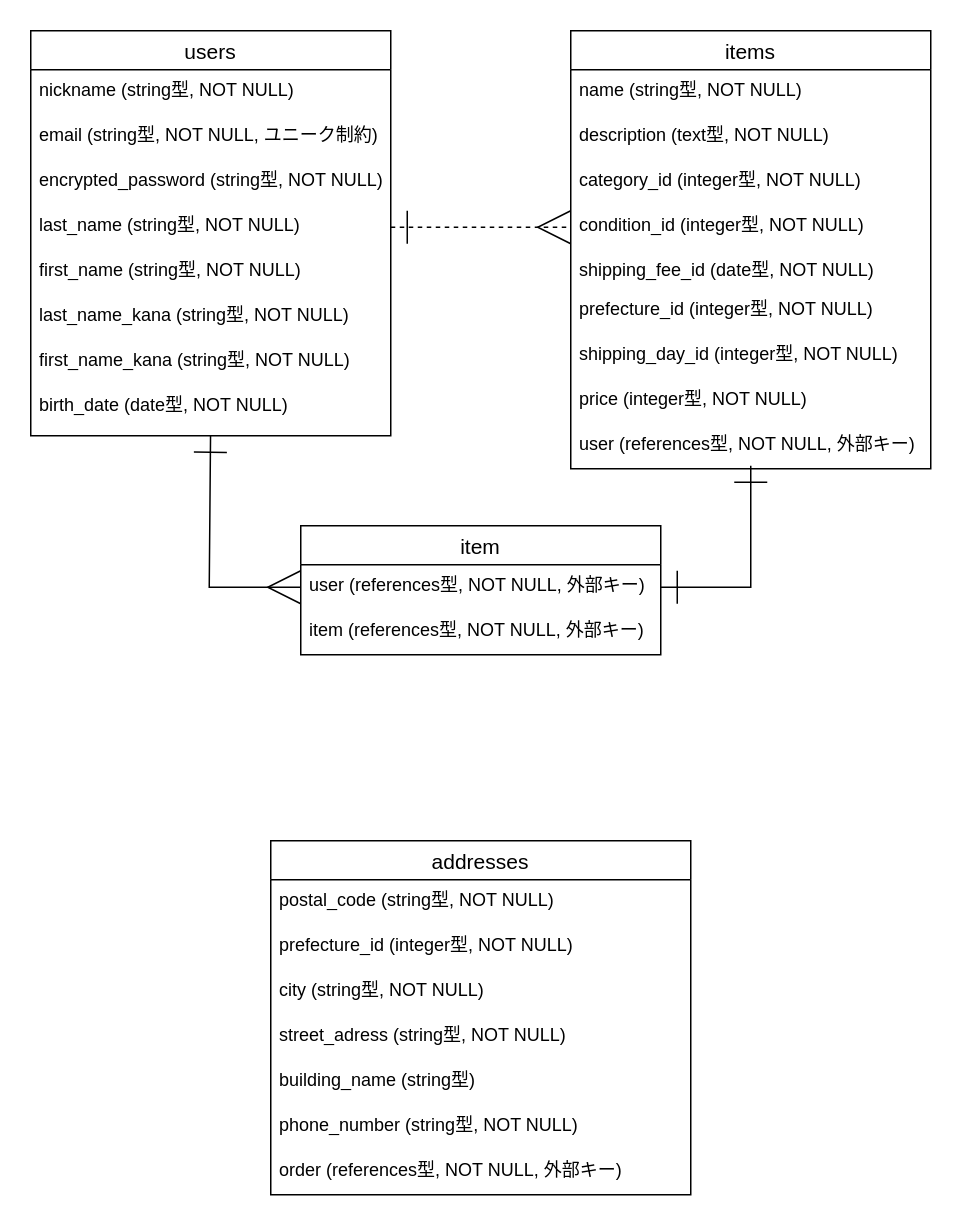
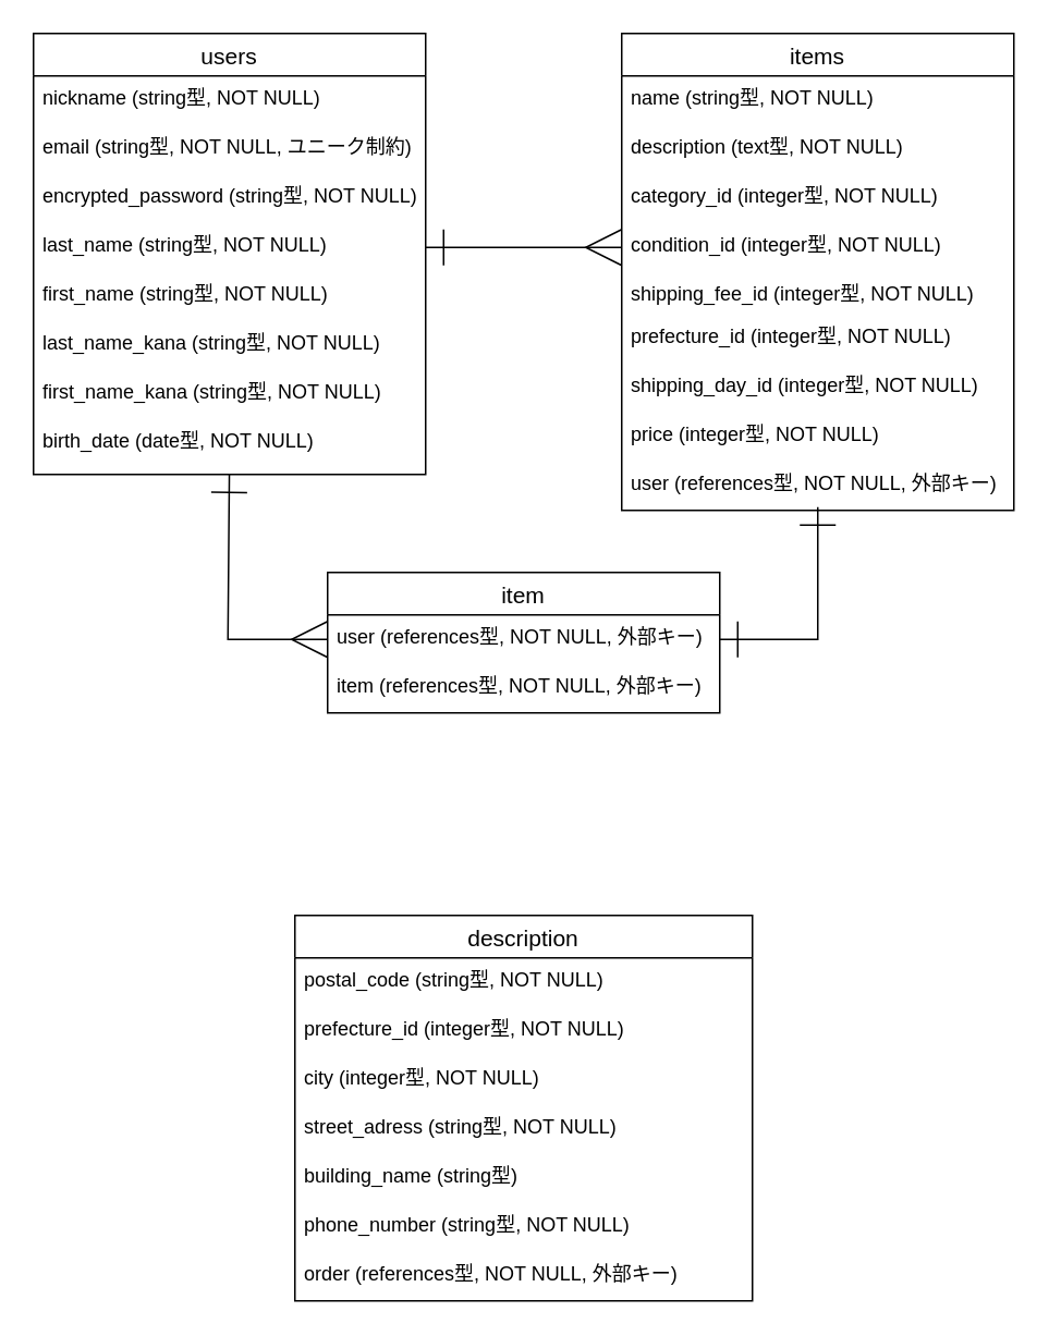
  <mxCell id="0" />
  <mxCell id="1" parent="0" />
  <mxCell id="2" value="users" style="swimlane;fontStyle=0;childLayout=stackLayout;horizontal=1;startSize=26;horizontalStack=0;resizeParent=1;resizeParentMax=0;resizeLast=0;collapsible=1;marginBottom=0;align=center;fontSize=14;" vertex="1" parent="1"><mxGeometry x="20" y="20" width="240" height="270" as="geometry" /></mxCell>
  <mxCell id="3" value="nickname (string型, NOT NULL)" style="text;strokeColor=none;fillColor=none;spacingLeft=4;spacingRight=4;overflow=hidden;rotatable=0;points=[[0,0.5],[1,0.5]];portConstraint=eastwest;fontSize=12;whiteSpace=wrap;html=1;" vertex="1" parent="2"><mxGeometry y="26" width="240" height="30" as="geometry" /></mxCell>
  <mxCell id="4" value="email (string型, NOT NULL, ユニーク制約)" style="text;strokeColor=none;fillColor=none;spacingLeft=4;spacingRight=4;overflow=hidden;rotatable=0;points=[[0,0.5],[1,0.5]];portConstraint=eastwest;fontSize=12;whiteSpace=wrap;html=1;" vertex="1" parent="2"><mxGeometry y="56" width="240" height="30" as="geometry" /></mxCell>
  <mxCell id="5" value="encrypted_password (string型, NOT NULL)" style="text;strokeColor=none;fillColor=none;spacingLeft=4;spacingRight=4;overflow=hidden;rotatable=0;points=[[0,0.5],[1,0.5]];portConstraint=eastwest;fontSize=12;whiteSpace=wrap;html=1;" vertex="1" parent="2"><mxGeometry y="86" width="240" height="30" as="geometry" /></mxCell>
  <mxCell id="6" value="last_name (string型, NOT NULL)" style="text;strokeColor=none;fillColor=none;spacingLeft=4;spacingRight=4;overflow=hidden;rotatable=0;points=[[0,0.5],[1,0.5]];portConstraint=eastwest;fontSize=12;whiteSpace=wrap;html=1;" vertex="1" parent="2"><mxGeometry y="116" width="240" height="30" as="geometry" /></mxCell>
  <mxCell id="7" value="first_name&amp;nbsp;&lt;span style=&quot;color: rgb(0, 0, 0);&quot;&gt;(string型, NOT NULL)&lt;/span&gt;" style="text;strokeColor=none;fillColor=none;spacingLeft=4;spacingRight=4;overflow=hidden;rotatable=0;points=[[0,0.5],[1,0.5]];portConstraint=eastwest;fontSize=12;whiteSpace=wrap;html=1;" vertex="1" parent="2"><mxGeometry y="146" width="240" height="30" as="geometry" /></mxCell>
  <mxCell id="8" value="last_name_kana&amp;nbsp;&lt;span style=&quot;color: rgb(0, 0, 0);&quot;&gt;(string型, NOT NULL)&lt;/span&gt;" style="text;strokeColor=none;fillColor=none;spacingLeft=4;spacingRight=4;overflow=hidden;rotatable=0;points=[[0,0.5],[1,0.5]];portConstraint=eastwest;fontSize=12;whiteSpace=wrap;html=1;" vertex="1" parent="2"><mxGeometry y="176" width="240" height="30" as="geometry" /></mxCell>
  <mxCell id="9" value="first_name_kana&amp;nbsp;&lt;span style=&quot;color: rgb(0, 0, 0);&quot;&gt;(string型, NOT NULL)&lt;/span&gt;" style="text;strokeColor=none;fillColor=none;spacingLeft=4;spacingRight=4;overflow=hidden;rotatable=0;points=[[0,0.5],[1,0.5]];portConstraint=eastwest;fontSize=12;whiteSpace=wrap;html=1;" vertex="1" parent="2"><mxGeometry y="206" width="240" height="30" as="geometry" /></mxCell>
  <mxCell id="10" value="birth_date&amp;nbsp;&lt;span style=&quot;color: rgb(0, 0, 0);&quot;&gt;(date型, NOT NULL)&lt;/span&gt;" style="text;strokeColor=none;fillColor=none;spacingLeft=4;spacingRight=4;overflow=hidden;rotatable=0;points=[[0,0.5],[1,0.5]];portConstraint=eastwest;fontSize=12;whiteSpace=wrap;html=1;" vertex="1" parent="2"><mxGeometry y="236" width="240" height="34" as="geometry" /></mxCell>
  <mxCell id="11" value="items" style="swimlane;fontStyle=0;childLayout=stackLayout;horizontal=1;startSize=26;horizontalStack=0;resizeParent=1;resizeParentMax=0;resizeLast=0;collapsible=1;marginBottom=0;align=center;fontSize=14;" vertex="1" parent="1"><mxGeometry x="380" y="20" width="240" height="292" as="geometry" /></mxCell>
  <mxCell id="12" value="name&amp;nbsp;&lt;span style=&quot;color: rgb(0, 0, 0);&quot;&gt;(string型, NOT NULL)&lt;/span&gt;" style="text;strokeColor=none;fillColor=none;spacingLeft=4;spacingRight=4;overflow=hidden;rotatable=0;points=[[0,0.5],[1,0.5]];portConstraint=eastwest;fontSize=12;whiteSpace=wrap;html=1;" vertex="1" parent="11"><mxGeometry y="26" width="240" height="30" as="geometry" /></mxCell>
  <mxCell id="13" value="description&amp;nbsp;&lt;span style=&quot;color: rgb(0, 0, 0);&quot;&gt;(text型, NOT NULL)&lt;/span&gt;" style="text;strokeColor=none;fillColor=none;spacingLeft=4;spacingRight=4;overflow=hidden;rotatable=0;points=[[0,0.5],[1,0.5]];portConstraint=eastwest;fontSize=12;whiteSpace=wrap;html=1;" vertex="1" parent="11"><mxGeometry y="56" width="240" height="30" as="geometry" /></mxCell>
  <mxCell id="14" value="category_id&amp;nbsp;&lt;span style=&quot;color: rgb(0, 0, 0);&quot;&gt;(integer型, NOT NULL)&lt;/span&gt;" style="text;strokeColor=none;fillColor=none;spacingLeft=4;spacingRight=4;overflow=hidden;rotatable=0;points=[[0,0.5],[1,0.5]];portConstraint=eastwest;fontSize=12;whiteSpace=wrap;html=1;" vertex="1" parent="11"><mxGeometry y="86" width="240" height="30" as="geometry" /></mxCell>
  <mxCell id="15" value="condition_id&amp;nbsp;&lt;span style=&quot;color: rgb(0, 0, 0);&quot;&gt;(integer型, NOT NULL)&lt;/span&gt;" style="text;strokeColor=none;fillColor=none;spacingLeft=4;spacingRight=4;overflow=hidden;rotatable=0;points=[[0,0.5],[1,0.5]];portConstraint=eastwest;fontSize=12;whiteSpace=wrap;html=1;" vertex="1" parent="11"><mxGeometry y="116" width="240" height="30" as="geometry" /></mxCell>
- <mxCell id="16" value="shipping_fee_id&amp;nbsp;&lt;span style=&quot;color: rgb(0, 0, 0);&quot;&gt;(date型, NOT NULL)&lt;/span&gt;" style="text;strokeColor=none;fillColor=none;spacingLeft=4;spacingRight=4;overflow=hidden;rotatable=0;points=[[0,0.5],[1,0.5]];portConstraint=eastwest;fontSize=12;whiteSpace=wrap;html=1;" vertex="1" parent="11"><mxGeometry y="146" width="240" height="26" as="geometry" /></mxCell>
+ <mxCell id="16" value="shipping_fee_id&amp;nbsp;&lt;span style=&quot;color: rgb(0, 0, 0);&quot;&gt;(integer型, NOT NULL)&lt;/span&gt;" style="text;strokeColor=none;fillColor=none;spacingLeft=4;spacingRight=4;overflow=hidden;rotatable=0;points=[[0,0.5],[1,0.5]];portConstraint=eastwest;fontSize=12;whiteSpace=wrap;html=1;" vertex="1" parent="11"><mxGeometry y="146" width="240" height="26" as="geometry" /></mxCell>
  <mxCell id="17" value="prefecture_id&amp;nbsp;&lt;span style=&quot;color: rgb(0, 0, 0);&quot;&gt;(integer型, NOT NULL)&lt;/span&gt;" style="text;strokeColor=none;fillColor=none;spacingLeft=4;spacingRight=4;overflow=hidden;rotatable=0;points=[[0,0.5],[1,0.5]];portConstraint=eastwest;fontSize=12;whiteSpace=wrap;html=1;" vertex="1" parent="11"><mxGeometry y="172" width="240" height="30" as="geometry" /></mxCell>
  <mxCell id="18" value="shipping_day_id&amp;nbsp;&lt;span style=&quot;color: rgb(0, 0, 0);&quot;&gt;(integer型, NOT NULL)&lt;/span&gt;" style="text;strokeColor=none;fillColor=none;spacingLeft=4;spacingRight=4;overflow=hidden;rotatable=0;points=[[0,0.5],[1,0.5]];portConstraint=eastwest;fontSize=12;whiteSpace=wrap;html=1;" vertex="1" parent="11"><mxGeometry y="202" width="240" height="30" as="geometry" /></mxCell>
  <mxCell id="19" value="price&amp;nbsp;&lt;span style=&quot;color: rgb(0, 0, 0);&quot;&gt;(integer型, NOT NULL)&lt;/span&gt;" style="text;strokeColor=none;fillColor=none;spacingLeft=4;spacingRight=4;overflow=hidden;rotatable=0;points=[[0,0.5],[1,0.5]];portConstraint=eastwest;fontSize=12;whiteSpace=wrap;html=1;" vertex="1" parent="11"><mxGeometry y="232" width="240" height="30" as="geometry" /></mxCell>
  <mxCell id="20" value="user (references型, NOT NULL, 外部キー)" style="text;strokeColor=none;fillColor=none;spacingLeft=4;spacingRight=4;overflow=hidden;rotatable=0;points=[[0,0.5],[1,0.5]];portConstraint=eastwest;fontSize=12;whiteSpace=wrap;html=1;" vertex="1" parent="11"><mxGeometry y="262" width="240" height="30" as="geometry" /></mxCell>
  <mxCell id="21" value="item" style="swimlane;fontStyle=0;childLayout=stackLayout;horizontal=1;startSize=26;horizontalStack=0;resizeParent=1;resizeParentMax=0;resizeLast=0;collapsible=1;marginBottom=0;align=center;fontSize=14;" vertex="1" parent="1"><mxGeometry x="200" y="350" width="240" height="86" as="geometry" /></mxCell>
  <mxCell id="22" value="user&lt;span style=&quot;color: rgb(0, 0, 0);&quot;&gt;&amp;nbsp;(references型, NOT NULL, 外部キー)&lt;/span&gt;" style="text;strokeColor=none;fillColor=none;spacingLeft=4;spacingRight=4;overflow=hidden;rotatable=0;points=[[0,0.5],[1,0.5]];portConstraint=eastwest;fontSize=12;whiteSpace=wrap;html=1;" vertex="1" parent="21"><mxGeometry y="26" width="240" height="30" as="geometry" /></mxCell>
  <mxCell id="23" value="item&lt;span style=&quot;color: rgb(0, 0, 0);&quot;&gt;&amp;nbsp;(references型, NOT NULL, 外部キー)&lt;/span&gt;" style="text;strokeColor=none;fillColor=none;spacingLeft=4;spacingRight=4;overflow=hidden;rotatable=0;points=[[0,0.5],[1,0.5]];portConstraint=eastwest;fontSize=12;whiteSpace=wrap;html=1;" vertex="1" parent="21"><mxGeometry y="56" width="240" height="30" as="geometry" /></mxCell>
- <mxCell id="24" value="addresses" style="swimlane;fontStyle=0;childLayout=stackLayout;horizontal=1;startSize=26;horizontalStack=0;resizeParent=1;resizeParentMax=0;resizeLast=0;collapsible=1;marginBottom=0;align=center;fontSize=14;" vertex="1" parent="1"><mxGeometry x="180" y="560" width="280" height="236" as="geometry" /></mxCell>
+ <mxCell id="24" value="description" style="swimlane;fontStyle=0;childLayout=stackLayout;horizontal=1;startSize=26;horizontalStack=0;resizeParent=1;resizeParentMax=0;resizeLast=0;collapsible=1;marginBottom=0;align=center;fontSize=14;" vertex="1" parent="1"><mxGeometry x="180" y="560" width="280" height="236" as="geometry" /></mxCell>
  <mxCell id="25" value="postal_code&amp;nbsp;&lt;span style=&quot;color: rgb(0, 0, 0);&quot;&gt;(string型, NOT NULL)&lt;/span&gt;" style="text;strokeColor=none;fillColor=none;spacingLeft=4;spacingRight=4;overflow=hidden;rotatable=0;points=[[0,0.5],[1,0.5]];portConstraint=eastwest;fontSize=12;whiteSpace=wrap;html=1;" vertex="1" parent="24"><mxGeometry y="26" width="280" height="30" as="geometry" /></mxCell>
  <mxCell id="26" value="prefecture_id&amp;nbsp;&lt;span style=&quot;color: rgb(0, 0, 0);&quot;&gt;(integer型, NOT NULL)&lt;/span&gt;" style="text;strokeColor=none;fillColor=none;spacingLeft=4;spacingRight=4;overflow=hidden;rotatable=0;points=[[0,0.5],[1,0.5]];portConstraint=eastwest;fontSize=12;whiteSpace=wrap;html=1;" vertex="1" parent="24"><mxGeometry y="56" width="280" height="30" as="geometry" /></mxCell>
- <mxCell id="27" value="city&amp;nbsp;&lt;span style=&quot;color: rgb(0, 0, 0);&quot;&gt;(string型, NOT NULL)&lt;/span&gt;" style="text;strokeColor=none;fillColor=none;spacingLeft=4;spacingRight=4;overflow=hidden;rotatable=0;points=[[0,0.5],[1,0.5]];portConstraint=eastwest;fontSize=12;whiteSpace=wrap;html=1;" vertex="1" parent="24"><mxGeometry y="86" width="280" height="30" as="geometry" /></mxCell>
+ <mxCell id="27" value="city&amp;nbsp;&lt;span style=&quot;color: rgb(0, 0, 0);&quot;&gt;(integer型, NOT NULL)&lt;/span&gt;" style="text;strokeColor=none;fillColor=none;spacingLeft=4;spacingRight=4;overflow=hidden;rotatable=0;points=[[0,0.5],[1,0.5]];portConstraint=eastwest;fontSize=12;whiteSpace=wrap;html=1;" vertex="1" parent="24"><mxGeometry y="86" width="280" height="30" as="geometry" /></mxCell>
  <mxCell id="28" value="street_adress&amp;nbsp;&lt;span style=&quot;color: rgb(0, 0, 0);&quot;&gt;(string型, NOT NULL)&lt;/span&gt;" style="text;strokeColor=none;fillColor=none;spacingLeft=4;spacingRight=4;overflow=hidden;rotatable=0;points=[[0,0.5],[1,0.5]];portConstraint=eastwest;fontSize=12;whiteSpace=wrap;html=1;" vertex="1" parent="24"><mxGeometry y="116" width="280" height="30" as="geometry" /></mxCell>
  <mxCell id="29" value="building_name&amp;nbsp;&lt;span style=&quot;color: rgb(0, 0, 0);&quot;&gt;(string型)&lt;/span&gt;" style="text;strokeColor=none;fillColor=none;spacingLeft=4;spacingRight=4;overflow=hidden;rotatable=0;points=[[0,0.5],[1,0.5]];portConstraint=eastwest;fontSize=12;whiteSpace=wrap;html=1;" vertex="1" parent="24"><mxGeometry y="146" width="280" height="30" as="geometry" /></mxCell>
  <mxCell id="30" value="phone_number&amp;nbsp;&lt;span style=&quot;color: rgb(0, 0, 0);&quot;&gt;(string型, NOT NULL)&lt;/span&gt;" style="text;strokeColor=none;fillColor=none;spacingLeft=4;spacingRight=4;overflow=hidden;rotatable=0;points=[[0,0.5],[1,0.5]];portConstraint=eastwest;fontSize=12;whiteSpace=wrap;html=1;" vertex="1" parent="24"><mxGeometry y="176" width="280" height="30" as="geometry" /></mxCell>
  <mxCell id="31" value="order&amp;nbsp;&lt;span style=&quot;color: rgb(0, 0, 0);&quot;&gt;(references型, NOT NULL, 外部キー)&lt;/span&gt;" style="text;strokeColor=none;fillColor=none;spacingLeft=4;spacingRight=4;overflow=hidden;rotatable=0;points=[[0,0.5],[1,0.5]];portConstraint=eastwest;fontSize=12;whiteSpace=wrap;html=1;" vertex="1" parent="24"><mxGeometry y="206" width="280" height="30" as="geometry" /></mxCell>
- <mxCell id="32" style="edgeStyle=none;html=1;exitX=1;exitY=0.5;exitDx=0;exitDy=0;entryX=0;entryY=0.5;entryDx=0;entryDy=0;rounded=0;strokeColor=default;align=center;verticalAlign=middle;fontFamily=Helvetica;fontSize=11;fontColor=default;labelBackgroundColor=default;jumpStyle=none;startArrow=ERone;startFill=0;startSize=20;endArrow=ERmany;endFill=0;endSize=20;flowAnimation=0;sourcePerimeterSpacing=0;targetPerimeterSpacing=0;curved=0;dashed=1;" edge="1" parent="1" source="6" target="15"><mxGeometry relative="1" as="geometry" /></mxCell>
+ <mxCell id="32" style="edgeStyle=none;html=1;exitX=1;exitY=0.5;exitDx=0;exitDy=0;entryX=0;entryY=0.5;entryDx=0;entryDy=0;rounded=0;strokeColor=default;align=center;verticalAlign=middle;fontFamily=Helvetica;fontSize=11;fontColor=default;labelBackgroundColor=default;jumpStyle=none;startArrow=ERone;startFill=0;startSize=20;endArrow=ERmany;endFill=0;endSize=20;flowAnimation=0;sourcePerimeterSpacing=0;targetPerimeterSpacing=0;curved=0;" edge="1" parent="1" source="6" target="15"><mxGeometry relative="1" as="geometry" /></mxCell>
  <mxCell id="33" style="edgeStyle=none;html=1;exitX=0;exitY=0.5;exitDx=0;exitDy=0;rounded=0;strokeColor=default;align=center;verticalAlign=middle;fontFamily=Helvetica;fontSize=11;fontColor=default;labelBackgroundColor=default;jumpStyle=none;startArrow=ERmany;startFill=0;startSize=20;endArrow=ERone;endFill=0;endSize=20;flowAnimation=0;sourcePerimeterSpacing=0;targetPerimeterSpacing=0;curved=0;" edge="1" parent="1" source="22" target="10"><mxGeometry relative="1" as="geometry"><mxPoint x="180" y="320" as="targetPoint" /><Array as="points"><mxPoint x="139" y="391" /></Array></mxGeometry></mxCell>
  <mxCell id="34" style="edgeStyle=none;html=1;exitX=1;exitY=0.5;exitDx=0;exitDy=0;rounded=0;strokeColor=default;align=center;verticalAlign=middle;fontFamily=Helvetica;fontSize=11;fontColor=default;labelBackgroundColor=default;jumpStyle=none;startArrow=ERone;startFill=0;startSize=20;endArrow=ERone;endFill=0;endSize=20;flowAnimation=0;sourcePerimeterSpacing=0;targetPerimeterSpacing=0;curved=0;" edge="1" parent="1" source="22"><mxGeometry relative="1" as="geometry"><mxPoint x="500" y="310" as="targetPoint" /><Array as="points"><mxPoint x="500" y="391" /></Array></mxGeometry></mxCell>
